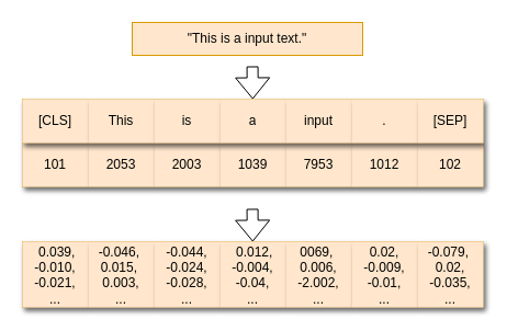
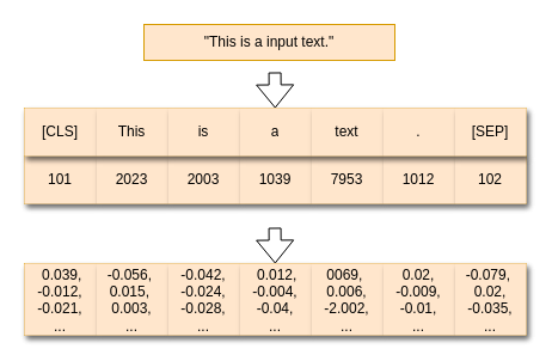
  <mxCell id="0" />
  <mxCell id="1" parent="0" />
  <mxCell id="2" value="" style="shape=table;html=1;whiteSpace=wrap;startSize=0;container=1;collapsible=0;childLayout=tableLayout;columnLines=0;rowLines=0;strokeColor=#d79b00;swimlaneFillColor=none;shadow=1;sketch=0;fillColor=#ffe6cc;" parent="1" vertex="1"><mxGeometry x="20" y="130" width="420" height="40" as="geometry" /></mxCell>
  <mxCell id="3" value="" style="shape=tableRow;horizontal=0;startSize=0;swimlaneHead=0;swimlaneBody=0;top=0;left=0;bottom=0;right=0;collapsible=0;dropTarget=0;fillColor=#ffe6cc;points=[[0,0.5],[1,0.5]];portConstraint=eastwest;strokeColor=#d79b00;swimlaneFillColor=none;shadow=1;sketch=0;" parent="2" vertex="1"><mxGeometry width="420" height="40" as="geometry" /></mxCell>
  <mxCell id="4" value="101" style="shape=partialRectangle;html=1;whiteSpace=wrap;connectable=0;fillColor=#ffe6cc;top=0;left=0;bottom=0;right=0;overflow=hidden;fontSize=12;strokeColor=#d79b00;swimlaneFillColor=none;shadow=1;sketch=0;" parent="3" vertex="1"><mxGeometry width="60" height="40" as="geometry"><mxRectangle width="60" height="40" as="alternateBounds" /></mxGeometry></mxCell>
- <mxCell id="5" value="2053" style="shape=partialRectangle;html=1;whiteSpace=wrap;connectable=0;fillColor=#ffe6cc;top=0;left=0;bottom=0;right=0;overflow=hidden;fontSize=12;strokeColor=#d79b00;swimlaneFillColor=none;shadow=1;sketch=0;" parent="3" vertex="1"><mxGeometry x="60" width="60" height="40" as="geometry"><mxRectangle width="60" height="40" as="alternateBounds" /></mxGeometry></mxCell>
+ <mxCell id="5" value="2023" style="shape=partialRectangle;html=1;whiteSpace=wrap;connectable=0;fillColor=#ffe6cc;top=0;left=0;bottom=0;right=0;overflow=hidden;fontSize=12;strokeColor=#d79b00;swimlaneFillColor=none;shadow=1;sketch=0;" parent="3" vertex="1"><mxGeometry x="60" width="60" height="40" as="geometry"><mxRectangle width="60" height="40" as="alternateBounds" /></mxGeometry></mxCell>
  <mxCell id="6" value="2003" style="shape=partialRectangle;html=1;whiteSpace=wrap;connectable=0;fillColor=#ffe6cc;top=0;left=0;bottom=0;right=0;overflow=hidden;fontSize=12;strokeColor=#d79b00;swimlaneFillColor=none;shadow=1;sketch=0;" parent="3" vertex="1"><mxGeometry x="120" width="60" height="40" as="geometry"><mxRectangle width="60" height="40" as="alternateBounds" /></mxGeometry></mxCell>
  <mxCell id="7" value="1039" style="shape=partialRectangle;html=1;whiteSpace=wrap;connectable=0;fillColor=#ffe6cc;top=0;left=0;bottom=0;right=0;overflow=hidden;fontSize=12;strokeColor=#d79b00;swimlaneFillColor=none;shadow=1;sketch=0;" parent="3" vertex="1"><mxGeometry x="180" width="60" height="40" as="geometry"><mxRectangle width="60" height="40" as="alternateBounds" /></mxGeometry></mxCell>
  <mxCell id="8" value="7953" style="shape=partialRectangle;html=1;whiteSpace=wrap;connectable=0;fillColor=#ffe6cc;top=0;left=0;bottom=0;right=0;overflow=hidden;fontSize=12;strokeColor=#d79b00;swimlaneFillColor=none;shadow=1;sketch=0;" parent="3" vertex="1"><mxGeometry x="240" width="60" height="40" as="geometry"><mxRectangle width="60" height="40" as="alternateBounds" /></mxGeometry></mxCell>
  <mxCell id="9" value="1012" style="shape=partialRectangle;html=1;whiteSpace=wrap;connectable=0;fillColor=#ffe6cc;top=0;left=0;bottom=0;right=0;overflow=hidden;fontSize=12;strokeColor=#d79b00;swimlaneFillColor=none;shadow=1;sketch=0;" parent="3" vertex="1"><mxGeometry x="300" width="60" height="40" as="geometry"><mxRectangle width="60" height="40" as="alternateBounds" /></mxGeometry></mxCell>
  <mxCell id="10" value="102" style="shape=partialRectangle;html=1;whiteSpace=wrap;connectable=0;fillColor=#ffe6cc;top=0;left=0;bottom=0;right=0;overflow=hidden;fontSize=12;strokeColor=#d79b00;swimlaneFillColor=none;shadow=1;sketch=0;" vertex="1" parent="3"><mxGeometry x="360" width="60" height="40" as="geometry"><mxRectangle width="60" height="40" as="alternateBounds" /></mxGeometry></mxCell>
  <mxCell id="11" value="&lt;font style=&quot;font-size: 12px;&quot;&gt;&quot;This is a input text.&quot;&lt;/font&gt;" style="text;html=1;strokeColor=#d79b00;fillColor=#ffe6cc;align=center;verticalAlign=middle;whiteSpace=wrap;rounded=0;" vertex="1" parent="1"><mxGeometry x="120" y="20" width="210" height="30" as="geometry" /></mxCell>
  <mxCell id="12" value="" style="shape=table;html=1;whiteSpace=wrap;startSize=0;container=1;collapsible=0;childLayout=tableLayout;columnLines=0;rowLines=0;strokeColor=#d79b00;swimlaneFillColor=none;shadow=1;sketch=0;fillColor=#ffe6cc;" vertex="1" parent="1"><mxGeometry x="20" y="90" width="420" height="40" as="geometry" /></mxCell>
  <mxCell id="13" value="" style="shape=tableRow;horizontal=0;startSize=0;swimlaneHead=0;swimlaneBody=0;top=0;left=0;bottom=0;right=0;collapsible=0;dropTarget=0;fillColor=#ffe6cc;points=[[0,0.5],[1,0.5]];portConstraint=eastwest;strokeColor=#d79b00;swimlaneFillColor=none;shadow=1;sketch=0;" vertex="1" parent="12"><mxGeometry width="420" height="40" as="geometry" /></mxCell>
  <mxCell id="14" value="[CLS]" style="shape=partialRectangle;html=1;whiteSpace=wrap;connectable=0;fillColor=#ffe6cc;top=0;left=0;bottom=0;right=0;overflow=hidden;fontSize=12;strokeColor=#d79b00;swimlaneFillColor=none;shadow=1;sketch=0;" vertex="1" parent="13"><mxGeometry width="60" height="40" as="geometry"><mxRectangle width="60" height="40" as="alternateBounds" /></mxGeometry></mxCell>
  <mxCell id="15" value="This" style="shape=partialRectangle;html=1;whiteSpace=wrap;connectable=0;fillColor=#ffe6cc;top=0;left=0;bottom=0;right=0;overflow=hidden;fontSize=12;strokeColor=#d79b00;swimlaneFillColor=none;shadow=1;sketch=0;" vertex="1" parent="13"><mxGeometry x="60" width="60" height="40" as="geometry"><mxRectangle width="60" height="40" as="alternateBounds" /></mxGeometry></mxCell>
  <mxCell id="16" value="is" style="shape=partialRectangle;html=1;whiteSpace=wrap;connectable=0;fillColor=#ffe6cc;top=0;left=0;bottom=0;right=0;overflow=hidden;fontSize=12;strokeColor=#d79b00;swimlaneFillColor=none;shadow=1;sketch=0;" vertex="1" parent="13"><mxGeometry x="120" width="60" height="40" as="geometry"><mxRectangle width="60" height="40" as="alternateBounds" /></mxGeometry></mxCell>
  <mxCell id="17" value="a" style="shape=partialRectangle;html=1;whiteSpace=wrap;connectable=0;fillColor=#ffe6cc;top=0;left=0;bottom=0;right=0;overflow=hidden;fontSize=12;strokeColor=#d79b00;swimlaneFillColor=none;shadow=1;sketch=0;" vertex="1" parent="13"><mxGeometry x="180" width="60" height="40" as="geometry"><mxRectangle width="60" height="40" as="alternateBounds" /></mxGeometry></mxCell>
- <mxCell id="18" value="input" style="shape=partialRectangle;html=1;whiteSpace=wrap;connectable=0;fillColor=#ffe6cc;top=0;left=0;bottom=0;right=0;overflow=hidden;fontSize=12;strokeColor=#d79b00;swimlaneFillColor=none;shadow=1;sketch=0;" vertex="1" parent="13"><mxGeometry x="240" width="60" height="40" as="geometry"><mxRectangle width="60" height="40" as="alternateBounds" /></mxGeometry></mxCell>
+ <mxCell id="18" value="text" style="shape=partialRectangle;html=1;whiteSpace=wrap;connectable=0;fillColor=#ffe6cc;top=0;left=0;bottom=0;right=0;overflow=hidden;fontSize=12;strokeColor=#d79b00;swimlaneFillColor=none;shadow=1;sketch=0;" vertex="1" parent="13"><mxGeometry x="240" width="60" height="40" as="geometry"><mxRectangle width="60" height="40" as="alternateBounds" /></mxGeometry></mxCell>
  <mxCell id="19" value="." style="shape=partialRectangle;html=1;whiteSpace=wrap;connectable=0;fillColor=#ffe6cc;top=0;left=0;bottom=0;right=0;overflow=hidden;fontSize=12;strokeColor=#d79b00;swimlaneFillColor=none;shadow=1;sketch=0;" vertex="1" parent="13"><mxGeometry x="300" width="60" height="40" as="geometry"><mxRectangle width="60" height="40" as="alternateBounds" /></mxGeometry></mxCell>
  <mxCell id="20" value="[SEP]" style="shape=partialRectangle;html=1;whiteSpace=wrap;connectable=0;fillColor=#ffe6cc;top=0;left=0;bottom=0;right=0;overflow=hidden;fontSize=12;strokeColor=#d79b00;swimlaneFillColor=none;shadow=1;sketch=0;" vertex="1" parent="13"><mxGeometry x="360" width="60" height="40" as="geometry"><mxRectangle width="60" height="40" as="alternateBounds" /></mxGeometry></mxCell>
  <mxCell id="21" value="" style="shape=flexArrow;endArrow=classic;html=1;rounded=0;fontSize=19;" edge="1" parent="1"><mxGeometry width="50" height="50" relative="1" as="geometry"><mxPoint x="229.58" y="190" as="sourcePoint" /><mxPoint x="229.82" y="220" as="targetPoint" /></mxGeometry></mxCell>
  <mxCell id="22" value="" style="shape=flexArrow;endArrow=classic;html=1;rounded=0;fontSize=19;" edge="1" parent="1"><mxGeometry width="50" height="50" relative="1" as="geometry"><mxPoint x="229.58" y="60" as="sourcePoint" /><mxPoint x="229.82" y="90" as="targetPoint" /></mxGeometry></mxCell>
  <mxCell id="23" value="" style="shape=table;html=1;whiteSpace=wrap;startSize=0;container=1;collapsible=0;childLayout=tableLayout;columnLines=0;rowLines=0;strokeColor=#d79b00;swimlaneFillColor=none;shadow=1;sketch=0;fillColor=#ffe6cc;" vertex="1" parent="1"><mxGeometry x="20" y="220" width="420" height="60" as="geometry" /></mxCell>
  <mxCell id="24" value="" style="shape=tableRow;horizontal=0;startSize=0;swimlaneHead=0;swimlaneBody=0;top=0;left=0;bottom=0;right=0;collapsible=0;dropTarget=0;fillColor=#ffe6cc;points=[[0,0.5],[1,0.5]];portConstraint=eastwest;strokeColor=#d79b00;swimlaneFillColor=none;shadow=1;sketch=0;" vertex="1" parent="23"><mxGeometry width="420" height="60" as="geometry" /></mxCell>
- <mxCell id="25" value="&amp;nbsp;0.039, -0.010, -0.021,&lt;br&gt;..." style="shape=partialRectangle;html=1;whiteSpace=wrap;connectable=0;fillColor=#ffe6cc;top=0;left=0;bottom=0;right=0;overflow=hidden;fontSize=12;strokeColor=#d79b00;swimlaneFillColor=none;shadow=1;sketch=0;" vertex="1" parent="24"><mxGeometry width="60" height="60" as="geometry"><mxRectangle width="60" height="60" as="alternateBounds" /></mxGeometry></mxCell>
- <mxCell id="26" value="-0.046,&amp;nbsp; 0.015,&amp;nbsp; 0.003,&lt;br&gt;..." style="shape=partialRectangle;html=1;whiteSpace=wrap;connectable=0;fillColor=#ffe6cc;top=0;left=0;bottom=0;right=0;overflow=hidden;fontSize=12;strokeColor=#d79b00;swimlaneFillColor=none;shadow=1;sketch=0;" vertex="1" parent="24"><mxGeometry x="60" width="60" height="60" as="geometry"><mxRectangle width="60" height="60" as="alternateBounds" /></mxGeometry></mxCell>
- <mxCell id="27" value="-0.044, -0.024, -0.028,&lt;br&gt;..." style="shape=partialRectangle;html=1;whiteSpace=wrap;connectable=0;fillColor=#ffe6cc;top=0;left=0;bottom=0;right=0;overflow=hidden;fontSize=12;strokeColor=#d79b00;swimlaneFillColor=none;shadow=1;sketch=0;" vertex="1" parent="24"><mxGeometry x="120" width="60" height="60" as="geometry"><mxRectangle width="60" height="60" as="alternateBounds" /></mxGeometry></mxCell>
+ <mxCell id="25" value="&amp;nbsp;0.039, -0.012, -0.021,&lt;br&gt;..." style="shape=partialRectangle;html=1;whiteSpace=wrap;connectable=0;fillColor=#ffe6cc;top=0;left=0;bottom=0;right=0;overflow=hidden;fontSize=12;strokeColor=#d79b00;swimlaneFillColor=none;shadow=1;sketch=0;" vertex="1" parent="24"><mxGeometry width="60" height="60" as="geometry"><mxRectangle width="60" height="60" as="alternateBounds" /></mxGeometry></mxCell>
+ <mxCell id="26" value="-0.056,&amp;nbsp; 0.015,&amp;nbsp; 0.003,&lt;br&gt;..." style="shape=partialRectangle;html=1;whiteSpace=wrap;connectable=0;fillColor=#ffe6cc;top=0;left=0;bottom=0;right=0;overflow=hidden;fontSize=12;strokeColor=#d79b00;swimlaneFillColor=none;shadow=1;sketch=0;" vertex="1" parent="24"><mxGeometry x="60" width="60" height="60" as="geometry"><mxRectangle width="60" height="60" as="alternateBounds" /></mxGeometry></mxCell>
+ <mxCell id="27" value="-0.042, -0.024, -0.028,&lt;br&gt;..." style="shape=partialRectangle;html=1;whiteSpace=wrap;connectable=0;fillColor=#ffe6cc;top=0;left=0;bottom=0;right=0;overflow=hidden;fontSize=12;strokeColor=#d79b00;swimlaneFillColor=none;shadow=1;sketch=0;" vertex="1" parent="24"><mxGeometry x="120" width="60" height="60" as="geometry"><mxRectangle width="60" height="60" as="alternateBounds" /></mxGeometry></mxCell>
  <mxCell id="28" value="&amp;nbsp;0.012, -0.004, -0.04,&lt;br&gt;..." style="shape=partialRectangle;html=1;whiteSpace=wrap;connectable=0;fillColor=#ffe6cc;top=0;left=0;bottom=0;right=0;overflow=hidden;fontSize=12;strokeColor=#d79b00;swimlaneFillColor=none;shadow=1;sketch=0;" vertex="1" parent="24"><mxGeometry x="180" width="60" height="60" as="geometry"><mxRectangle width="60" height="60" as="alternateBounds" /></mxGeometry></mxCell>
  <mxCell id="29" value="0069,&amp;nbsp; 0.006, -2.002,&lt;br&gt;..." style="shape=partialRectangle;html=1;whiteSpace=wrap;connectable=0;fillColor=#ffe6cc;top=0;left=0;bottom=0;right=0;overflow=hidden;fontSize=12;strokeColor=#d79b00;swimlaneFillColor=none;shadow=1;sketch=0;" vertex="1" parent="24"><mxGeometry x="240" width="60" height="60" as="geometry"><mxRectangle width="60" height="60" as="alternateBounds" /></mxGeometry></mxCell>
  <mxCell id="30" value="0.02, -0.009, -0.01,&lt;br&gt;..." style="shape=partialRectangle;html=1;whiteSpace=wrap;connectable=0;fillColor=#ffe6cc;top=0;left=0;bottom=0;right=0;overflow=hidden;fontSize=12;strokeColor=#d79b00;swimlaneFillColor=none;shadow=1;sketch=0;" vertex="1" parent="24"><mxGeometry x="300" width="60" height="60" as="geometry"><mxRectangle width="60" height="60" as="alternateBounds" /></mxGeometry></mxCell>
  <mxCell id="31" value="-0.079,&amp;nbsp; 0.02, -0.035,&lt;br&gt;..." style="shape=partialRectangle;html=1;whiteSpace=wrap;connectable=0;fillColor=#ffe6cc;top=0;left=0;bottom=0;right=0;overflow=hidden;fontSize=12;strokeColor=#d79b00;swimlaneFillColor=none;shadow=1;sketch=0;" vertex="1" parent="24"><mxGeometry x="360" width="60" height="60" as="geometry"><mxRectangle width="60" height="60" as="alternateBounds" /></mxGeometry></mxCell>
